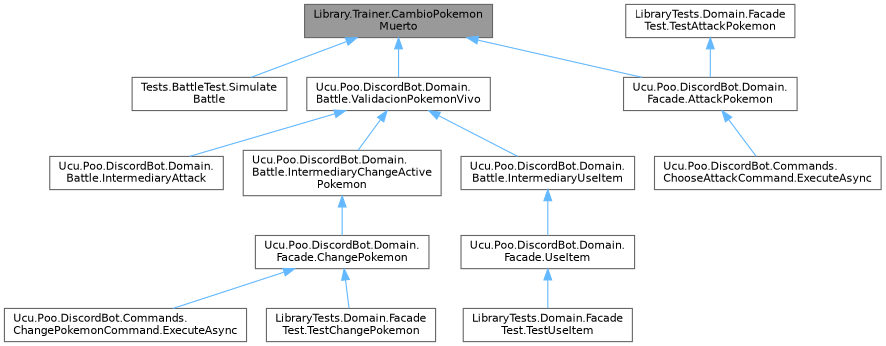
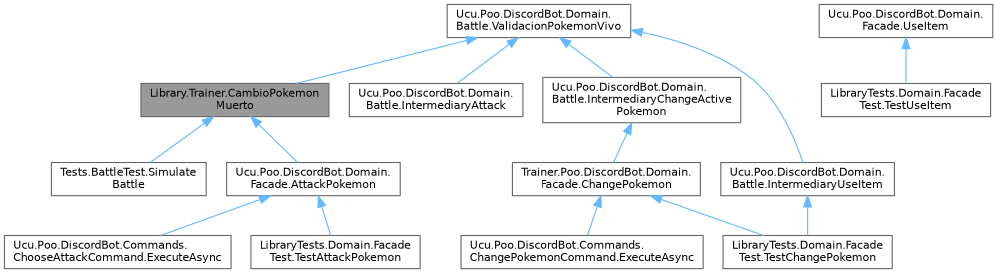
  digraph {
    rankdir=TB
    node [color=grey40 fillcolor=white fontname=Helvetica fontsize=10 shape=box style=filled]
    edge [color=steelblue1 dir=back fontname=Helvetica fontsize=10 labelfontname=Helvetica labelfontsize=10 style=solid]
    n1 [color=gray40 fillcolor=grey60 fontcolor=black height=0.2 label="Library.Trainer.CambioPokemon\lMuerto" width=0.4]
    n2 [height=0.2 label="Tests.BattleTest.Simulate\lBattle" width=0.4]
    n3 [height=0.2 label="Ucu.Poo.DiscordBot.Domain.\lBattle.ValidacionPokemonVivo" width=0.4]
    n4 [height=0.2 label="Ucu.Poo.DiscordBot.Domain.\lFacade.AttackPokemon" width=0.4]
    n5 [height=0.2 label="Ucu.Poo.DiscordBot.Domain.\lBattle.IntermediaryAttack" width=0.4]
    n6 [height=0.2 label="Ucu.Poo.DiscordBot.Domain.\lBattle.IntermediaryChangeActive\lPokemon" width=0.4]
    n7 [height=0.2 label="Ucu.Poo.DiscordBot.Domain.\lBattle.IntermediaryUseItem" width=0.4]
-   n8 [height=0.2 label="Ucu.Poo.DiscordBot.Domain.\lFacade.ChangePokemon" width=0.4]
+   n8 [height=0.2 label="Trainer.Poo.DiscordBot.Domain.\lFacade.ChangePokemon" width=0.4]
    n9 [height=0.2 label="Ucu.Poo.DiscordBot.Domain.\lFacade.UseItem" width=0.4]
    n10 [height=0.2 label="Ucu.Poo.DiscordBot.Commands.\lChooseAttackCommand.ExecuteAsync" width=0.4]
    n11 [height=0.2 label="LibraryTests.Domain.Facade\lTest.TestAttackPokemon" width=0.4]
    n12 [height=0.2 label="Ucu.Poo.DiscordBot.Commands.\lChangePokemonCommand.ExecuteAsync" width=0.4]
    n13 [height=0.2 label="LibraryTests.Domain.Facade\lTest.TestChangePokemon" width=0.4]
    n14 [height=0.2 label="LibraryTests.Domain.Facade\lTest.TestUseItem" width=0.4]
    n1 -> n2
-   n1 -> n3
+   n3 -> n1
    n1 -> n4
    n3 -> n5
    n3 -> n6
    n3 -> n7
    n4 -> n10
-   n11 -> n4
+   n4 -> n11
    n6 -> n8
-   n7 -> n9
+   n7 -> n13
    n8 -> n12
    n8 -> n13
    n9 -> n14
  }
